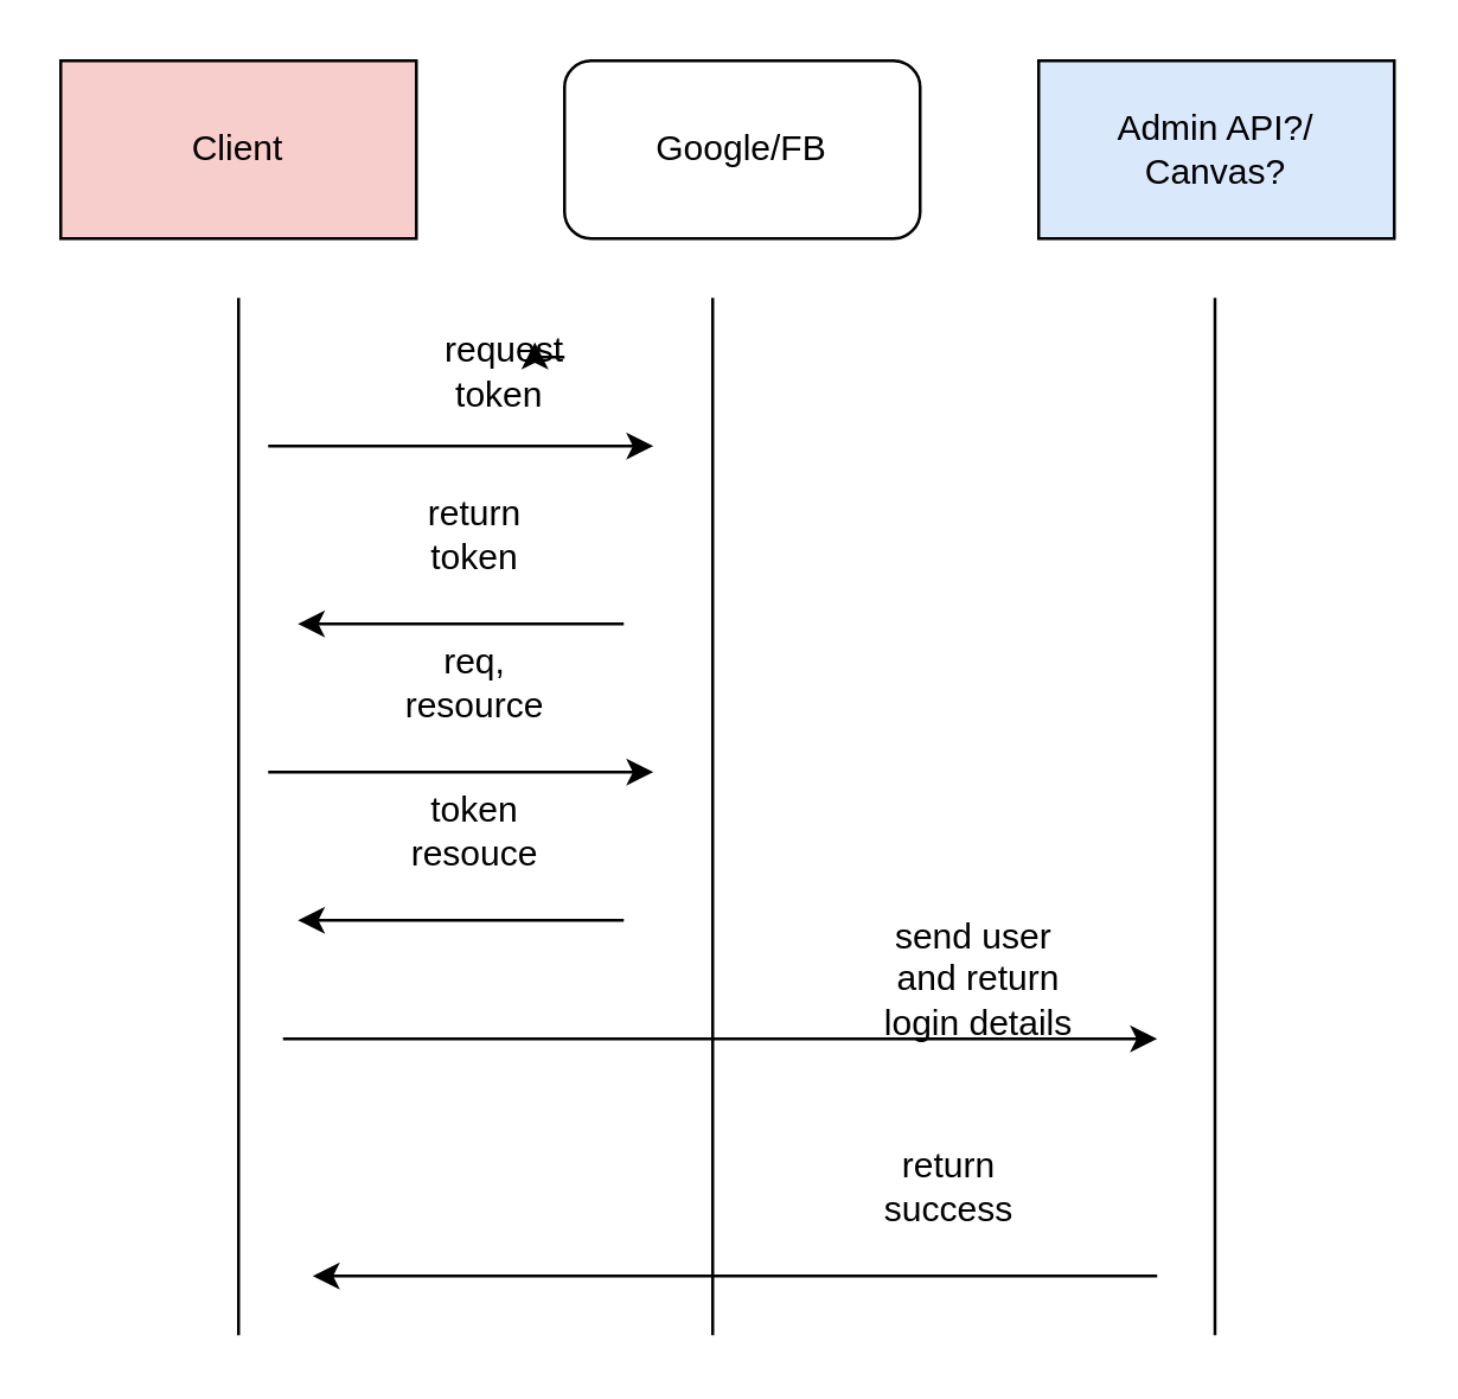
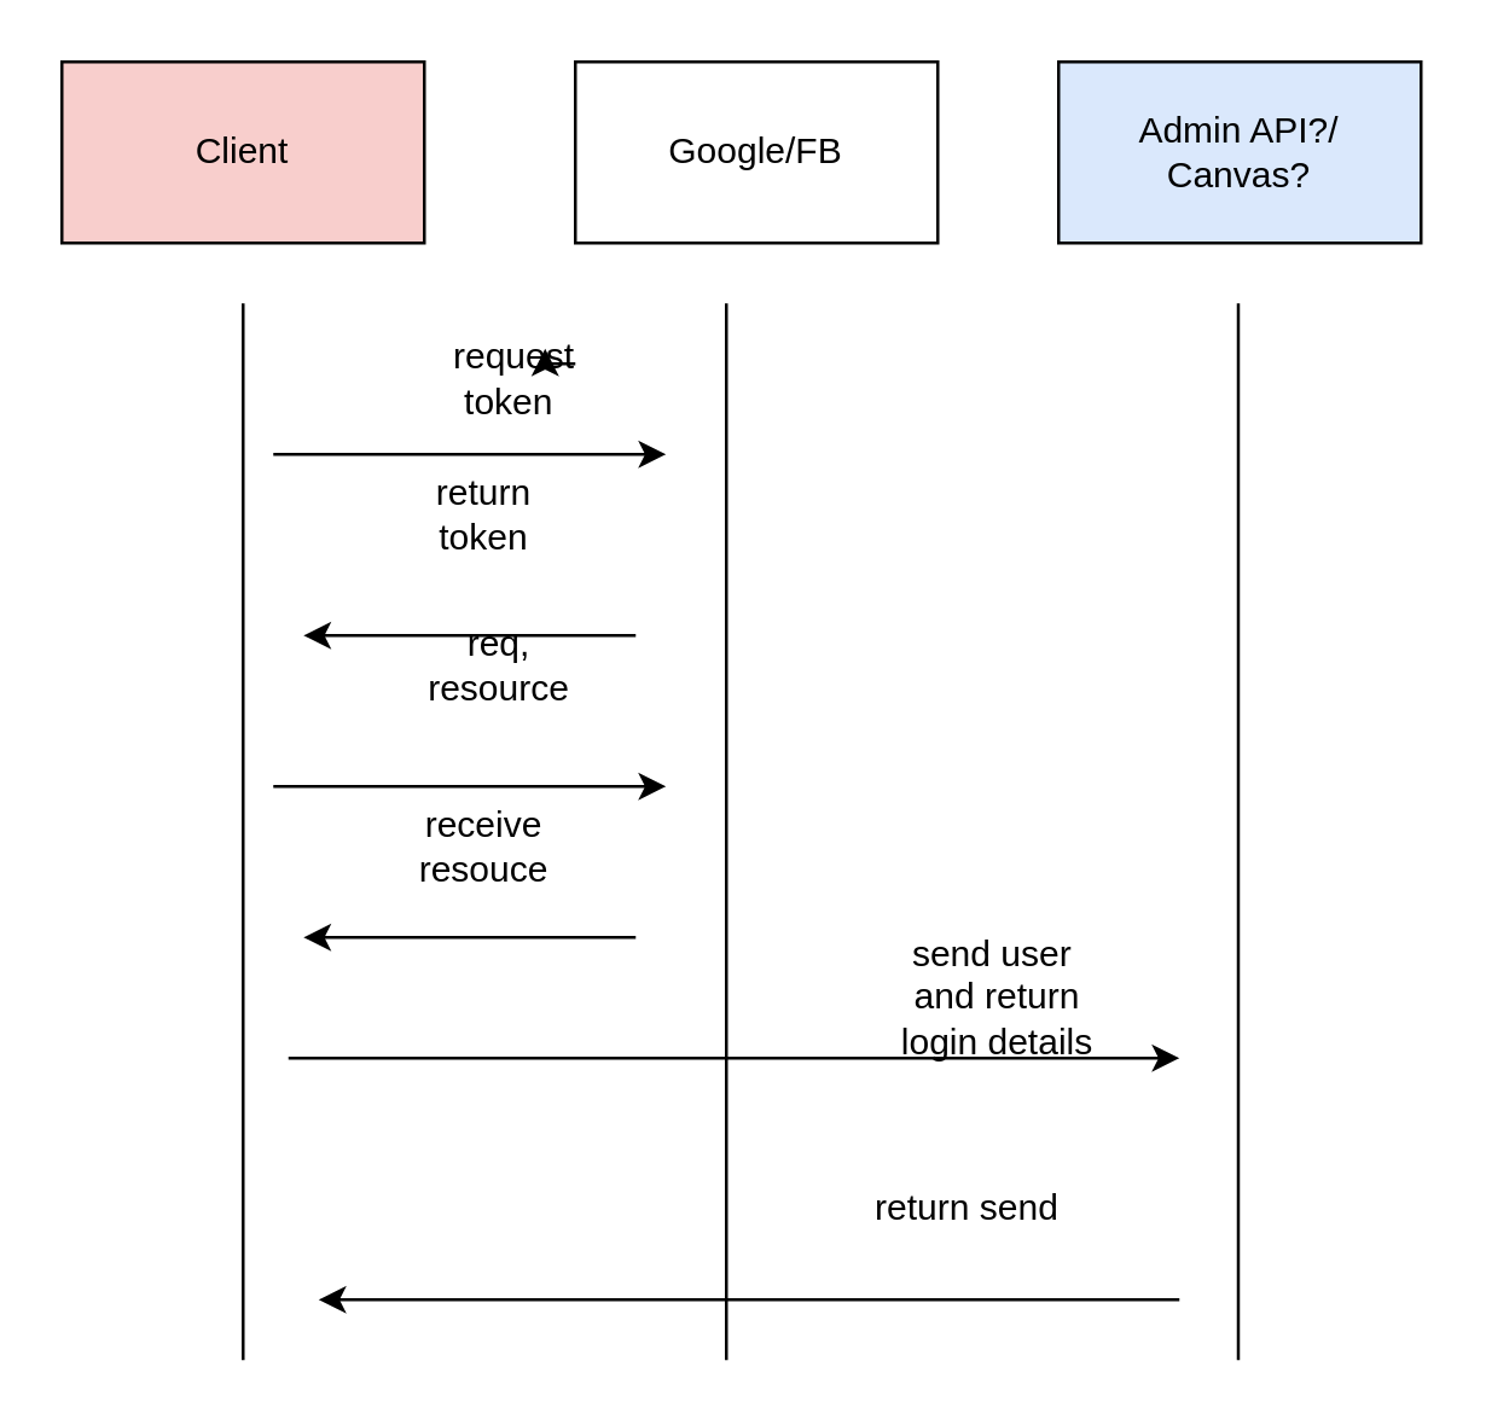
  <mxCell id="0" />
  <mxCell id="1" parent="0" />
  <mxCell id="2" value="Client" style="rounded=0;whiteSpace=wrap;html=1;fillColor=#f8cecc;" vertex="1" parent="1"><mxGeometry x="20" y="20" width="120" height="60" as="geometry" /></mxCell>
- <mxCell id="3" value="Google/FB" style="whiteSpace=wrap;html=1;rounded=1;" vertex="1" parent="1"><mxGeometry x="190" y="20" width="120" height="60" as="geometry" /></mxCell>
+ <mxCell id="3" value="Google/FB" style="rounded=0;whiteSpace=wrap;html=1;" vertex="1" parent="1"><mxGeometry x="190" y="20" width="120" height="60" as="geometry" /></mxCell>
  <mxCell id="4" value="Admin API?/&lt;br&gt;Canvas?" style="rounded=0;whiteSpace=wrap;html=1;fillColor=#dae8fc;" vertex="1" parent="1"><mxGeometry x="350" y="20" width="120" height="60" as="geometry" /></mxCell>
  <mxCell id="5" value="" style="endArrow=none;html=1;" edge="1" parent="1"><mxGeometry width="50" height="50" relative="1" as="geometry"><mxPoint x="80" y="450" as="sourcePoint" /><mxPoint x="80" y="100" as="targetPoint" /></mxGeometry></mxCell>
  <mxCell id="6" value="" style="endArrow=none;html=1;" edge="1" parent="1"><mxGeometry width="50" height="50" relative="1" as="geometry"><mxPoint x="240" y="450" as="sourcePoint" /><mxPoint x="240" y="100" as="targetPoint" /></mxGeometry></mxCell>
  <mxCell id="7" value="" style="endArrow=none;html=1;" edge="1" parent="1"><mxGeometry width="50" height="50" relative="1" as="geometry"><mxPoint x="409.5" y="450" as="sourcePoint" /><mxPoint x="409.5" y="100" as="targetPoint" /></mxGeometry></mxCell>
  <mxCell id="8" value="request token&amp;nbsp;" style="text;html=1;strokeColor=none;fillColor=none;align=center;verticalAlign=middle;whiteSpace=wrap;rounded=0;" vertex="1" parent="1"><mxGeometry x="150" y="115" width="40" height="20" as="geometry" /></mxCell>
  <mxCell id="9" style="edgeStyle=orthogonalEdgeStyle;rounded=0;orthogonalLoop=1;jettySize=auto;html=1;exitX=1;exitY=0.25;exitDx=0;exitDy=0;entryX=0.75;entryY=0;entryDx=0;entryDy=0;" edge="1" parent="1" source="8" target="8"><mxGeometry relative="1" as="geometry" /></mxCell>
  <mxCell id="10" value="" style="endArrow=classic;html=1;" edge="1" parent="1"><mxGeometry width="50" height="50" relative="1" as="geometry"><mxPoint x="90" y="150" as="sourcePoint" /><mxPoint x="220" y="150" as="targetPoint" /></mxGeometry></mxCell>
- <mxCell id="11" value="return token" style="text;html=1;strokeColor=none;fillColor=none;align=center;verticalAlign=middle;whiteSpace=wrap;rounded=0;" vertex="1" parent="1"><mxGeometry x="140" y="170" width="40" height="20" as="geometry" /></mxCell>
- <mxCell id="12" value="req, resource" style="text;html=1;strokeColor=none;fillColor=none;align=center;verticalAlign=middle;whiteSpace=wrap;rounded=0;" vertex="1" parent="1"><mxGeometry x="140" y="220" width="40" height="20" as="geometry" /></mxCell>
- <mxCell id="13" value="token resouce" style="text;html=1;strokeColor=none;fillColor=none;align=center;verticalAlign=middle;whiteSpace=wrap;rounded=0;" vertex="1" parent="1"><mxGeometry x="140" y="270" width="40" height="20" as="geometry" /></mxCell>
+ <mxCell id="11" value="return token" style="text;html=1;strokeColor=none;fillColor=none;align=center;verticalAlign=middle;whiteSpace=wrap;rounded=0;" vertex="1" parent="1"><mxGeometry x="140" y="160" width="40" height="20" as="geometry" /></mxCell>
+ <mxCell id="12" value="req, resource" style="text;html=1;strokeColor=none;fillColor=none;align=center;verticalAlign=middle;whiteSpace=wrap;rounded=0;" vertex="1" parent="1"><mxGeometry x="145" y="210" width="40" height="20" as="geometry" /></mxCell>
+ <mxCell id="13" value="receive resouce" style="text;html=1;strokeColor=none;fillColor=none;align=center;verticalAlign=middle;whiteSpace=wrap;rounded=0;" vertex="1" parent="1"><mxGeometry x="140" y="270" width="40" height="20" as="geometry" /></mxCell>
  <mxCell id="14" value="send user&amp;nbsp; and return login details" style="text;html=1;strokeColor=none;fillColor=none;align=center;verticalAlign=middle;whiteSpace=wrap;rounded=0;" vertex="1" parent="1"><mxGeometry x="290" y="320" width="80" height="20" as="geometry" /></mxCell>
- <mxCell id="15" value="return success" style="text;html=1;strokeColor=none;fillColor=none;align=center;verticalAlign=middle;whiteSpace=wrap;rounded=0;" vertex="1" parent="1"><mxGeometry x="280" y="390" width="80" height="20" as="geometry" /></mxCell>
+ <mxCell id="15" value="return send" style="text;html=1;strokeColor=none;fillColor=none;align=center;verticalAlign=middle;whiteSpace=wrap;rounded=0;" vertex="1" parent="1"><mxGeometry x="280" y="390" width="80" height="20" as="geometry" /></mxCell>
  <mxCell id="16" value="" style="endArrow=classic;html=1;" edge="1" parent="1"><mxGeometry width="50" height="50" relative="1" as="geometry"><mxPoint x="210" y="210" as="sourcePoint" /><mxPoint x="100" y="210" as="targetPoint" /></mxGeometry></mxCell>
  <mxCell id="17" value="" style="endArrow=classic;html=1;" edge="1" parent="1"><mxGeometry width="50" height="50" relative="1" as="geometry"><mxPoint x="90" y="260" as="sourcePoint" /><mxPoint x="220" y="260" as="targetPoint" /></mxGeometry></mxCell>
  <mxCell id="18" value="" style="endArrow=classic;html=1;" edge="1" parent="1"><mxGeometry width="50" height="50" relative="1" as="geometry"><mxPoint x="210" y="310" as="sourcePoint" /><mxPoint x="100" y="310" as="targetPoint" /></mxGeometry></mxCell>
  <mxCell id="19" value="" style="endArrow=classic;html=1;" edge="1" parent="1"><mxGeometry width="50" height="50" relative="1" as="geometry"><mxPoint x="95" y="350" as="sourcePoint" /><mxPoint x="390" y="350" as="targetPoint" /></mxGeometry></mxCell>
  <mxCell id="20" value="" style="endArrow=classic;html=1;" edge="1" parent="1"><mxGeometry width="50" height="50" relative="1" as="geometry"><mxPoint x="390" y="430" as="sourcePoint" /><mxPoint x="105" y="430" as="targetPoint" /></mxGeometry></mxCell>
